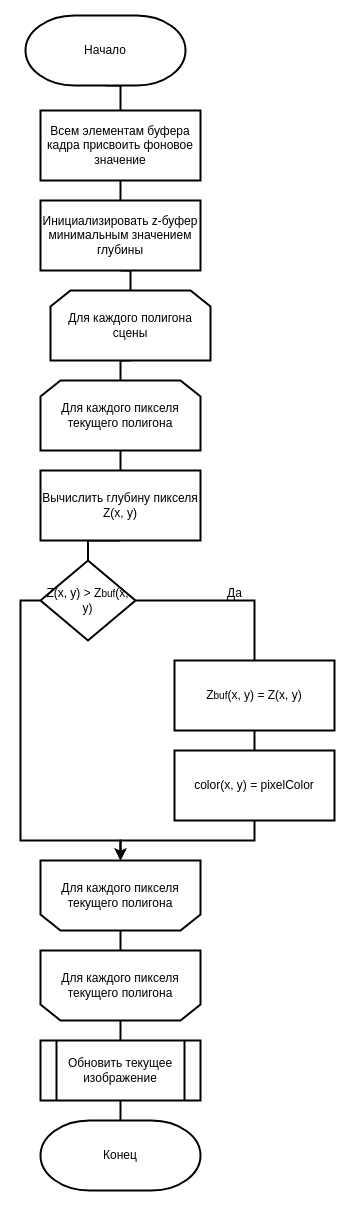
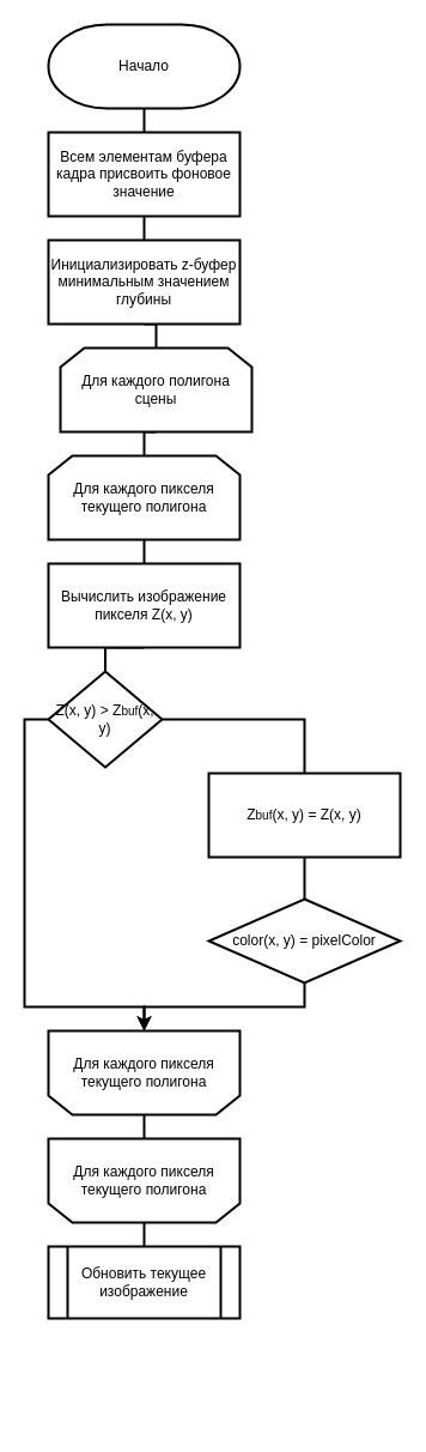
  <mxCell id="0" />
  <mxCell id="1" parent="0" />
  <mxCell id="2" style="edgeStyle=orthogonalEdgeStyle;rounded=0;orthogonalLoop=1;jettySize=auto;html=1;exitX=0.5;exitY=1;exitDx=0;exitDy=0;exitPerimeter=0;entryX=0.5;entryY=0;entryDx=0;entryDy=0;endArrow=none;endFill=0;strokeWidth=2;" edge="1" parent="1" source="3" target="5"><mxGeometry relative="1" as="geometry" /></mxCell>
- <mxCell id="3" value="Начало" style="strokeWidth=2;html=1;shape=mxgraph.flowchart.terminator;whiteSpace=wrap;" vertex="1" parent="1"><mxGeometry x="25" y="15" width="160" height="70" as="geometry" /></mxCell>
+ <mxCell id="3" value="Начало" style="strokeWidth=2;html=1;shape=mxgraph.flowchart.terminator;whiteSpace=wrap;" vertex="1" parent="1"><mxGeometry x="40" y="20" width="160" height="70" as="geometry" /></mxCell>
  <mxCell id="4" style="edgeStyle=orthogonalEdgeStyle;rounded=0;orthogonalLoop=1;jettySize=auto;html=1;exitX=0.5;exitY=1;exitDx=0;exitDy=0;entryX=0.5;entryY=0;entryDx=0;entryDy=0;endArrow=none;endFill=0;strokeWidth=2;" edge="1" parent="1" source="5" target="7"><mxGeometry relative="1" as="geometry" /></mxCell>
  <mxCell id="5" value="Всем элементам буфера кадра присвоить фоновое значение" style="rounded=0;whiteSpace=wrap;html=1;strokeWidth=2;" vertex="1" parent="1"><mxGeometry x="40" y="110" width="160" height="70" as="geometry" /></mxCell>
  <mxCell id="6" style="edgeStyle=orthogonalEdgeStyle;rounded=0;orthogonalLoop=1;jettySize=auto;html=1;exitX=0.5;exitY=1;exitDx=0;exitDy=0;entryX=0.5;entryY=0;entryDx=0;entryDy=0;strokeWidth=2;endArrow=none;endFill=0;" edge="1" parent="1" source="7" target="9"><mxGeometry relative="1" as="geometry" /></mxCell>
  <mxCell id="7" value="Инициализировать z-буфер минимальным значением глубины" style="rounded=0;whiteSpace=wrap;html=1;strokeWidth=2;" vertex="1" parent="1"><mxGeometry x="40" y="200" width="160" height="70" as="geometry" /></mxCell>
  <mxCell id="8" style="edgeStyle=orthogonalEdgeStyle;rounded=0;orthogonalLoop=1;jettySize=auto;html=1;exitX=0.5;exitY=1;exitDx=0;exitDy=0;entryX=0.5;entryY=0;entryDx=0;entryDy=0;endArrow=none;endFill=0;strokeWidth=2;" edge="1" parent="1" source="9" target="12"><mxGeometry relative="1" as="geometry" /></mxCell>
  <mxCell id="9" value="Для каждого полигона сцены" style="shape=loopLimit;whiteSpace=wrap;html=1;strokeWidth=2;" vertex="1" parent="1"><mxGeometry x="50" y="290" width="160" height="70" as="geometry" /></mxCell>
  <mxCell id="10" style="edgeStyle=orthogonalEdgeStyle;rounded=0;orthogonalLoop=1;jettySize=auto;html=1;exitX=0.5;exitY=1;exitDx=0;exitDy=0;entryX=0.5;entryY=0;entryDx=0;entryDy=0;endArrow=none;endFill=0;strokeWidth=2;" edge="1" parent="1" target="15"><mxGeometry relative="1" as="geometry"><mxPoint x="120" y="540" as="sourcePoint" /></mxGeometry></mxCell>
  <mxCell id="11" style="edgeStyle=orthogonalEdgeStyle;rounded=0;orthogonalLoop=1;jettySize=auto;html=1;exitX=0.5;exitY=1;exitDx=0;exitDy=0;entryX=0.5;entryY=0;entryDx=0;entryDy=0;endArrow=none;endFill=0;strokeWidth=2;" edge="1" parent="1" source="12" target="28"><mxGeometry relative="1" as="geometry" /></mxCell>
  <mxCell id="12" value="Для каждого пикселя текущего полигона" style="shape=loopLimit;whiteSpace=wrap;html=1;strokeWidth=2;" vertex="1" parent="1"><mxGeometry x="40" y="380" width="160" height="70" as="geometry" /></mxCell>
  <mxCell id="13" style="edgeStyle=orthogonalEdgeStyle;rounded=0;orthogonalLoop=1;jettySize=auto;html=1;exitX=1;exitY=0.5;exitDx=0;exitDy=0;endArrow=none;endFill=0;strokeWidth=2;" edge="1" parent="1" source="15" target="17"><mxGeometry relative="1" as="geometry" /></mxCell>
  <mxCell id="14" style="edgeStyle=orthogonalEdgeStyle;rounded=0;orthogonalLoop=1;jettySize=auto;html=1;exitX=0;exitY=0.5;exitDx=0;exitDy=0;entryX=0.5;entryY=1;entryDx=0;entryDy=0;strokeWidth=2;" edge="1" parent="1" source="15" target="21"><mxGeometry relative="1" as="geometry"><Array as="points"><mxPoint x="20" y="600" /><mxPoint x="20" y="840" /><mxPoint x="120" y="840" /></Array></mxGeometry></mxCell>
  <mxCell id="15" value="Z(x, y) &amp;gt; Z&lt;font style=&quot;font-size: 10px;&quot;&gt;buf&lt;/font&gt;(x, y)" style="rhombus;whiteSpace=wrap;html=1;strokeWidth=2;" vertex="1" parent="1"><mxGeometry x="40" y="560" width="95" height="80" as="geometry" /></mxCell>
  <mxCell id="16" style="edgeStyle=orthogonalEdgeStyle;rounded=0;orthogonalLoop=1;jettySize=auto;html=1;exitX=0.5;exitY=1;exitDx=0;exitDy=0;entryX=0.5;entryY=0;entryDx=0;entryDy=0;endArrow=none;endFill=0;strokeWidth=2;" edge="1" parent="1" source="17" target="19"><mxGeometry relative="1" as="geometry" /></mxCell>
- <mxCell id="17" value="Z&lt;font style=&quot;border-color: var(--border-color); font-size: 10px;&quot;&gt;buf&lt;/font&gt;(x, y) = Z(x, y)" style="rounded=0;whiteSpace=wrap;html=1;strokeWidth=2;" vertex="1" parent="1"><mxGeometry x="174" y="660" width="160" height="70" as="geometry" /></mxCell>
+ <mxCell id="17" value="Z&lt;font style=&quot;border-color: var(--border-color); font-size: 10px;&quot;&gt;buf&lt;/font&gt;(x, y) = Z(x, y)" style="rounded=0;whiteSpace=wrap;html=1;strokeWidth=2;" vertex="1" parent="1"><mxGeometry x="174" y="645" width="160" height="70" as="geometry" /></mxCell>
  <mxCell id="18" style="edgeStyle=orthogonalEdgeStyle;rounded=0;orthogonalLoop=1;jettySize=auto;html=1;exitX=0.5;exitY=1;exitDx=0;exitDy=0;strokeWidth=2;" edge="1" parent="1" source="19" target="21"><mxGeometry relative="1" as="geometry" /></mxCell>
- <mxCell id="19" value="color(x, y) = pixelColor" style="rounded=0;whiteSpace=wrap;html=1;strokeWidth=2;" vertex="1" parent="1"><mxGeometry x="174" y="750" width="160" height="70" as="geometry" /></mxCell>
+ <mxCell id="19" value="color(x, y) = pixelColor" style="rhombus;whiteSpace=wrap;html=1;strokeWidth=2;" vertex="1" parent="1"><mxGeometry x="174" y="750" width="160" height="70" as="geometry" /></mxCell>
  <mxCell id="20" style="edgeStyle=orthogonalEdgeStyle;rounded=0;orthogonalLoop=1;jettySize=auto;html=1;exitX=0.5;exitY=0;exitDx=0;exitDy=0;entryX=0.5;entryY=1;entryDx=0;entryDy=0;strokeWidth=2;endArrow=none;endFill=0;" edge="1" parent="1" source="21" target="23"><mxGeometry relative="1" as="geometry" /></mxCell>
  <mxCell id="21" value="Для каждого пикселя текущего полигона" style="shape=loopLimit;whiteSpace=wrap;html=1;direction=west;strokeWidth=2;" vertex="1" parent="1"><mxGeometry x="40" y="860" width="160" height="70" as="geometry" /></mxCell>
  <mxCell id="22" style="edgeStyle=orthogonalEdgeStyle;rounded=0;orthogonalLoop=1;jettySize=auto;html=1;exitX=0.5;exitY=0;exitDx=0;exitDy=0;entryX=0.5;entryY=0;entryDx=0;entryDy=0;targetPerimeterSpacing=1;endArrow=none;endFill=0;strokeWidth=2;" edge="1" parent="1" source="23" target="24"><mxGeometry relative="1" as="geometry" /></mxCell>
  <mxCell id="23" value="Для каждого пикселя текущего полигона" style="shape=loopLimit;whiteSpace=wrap;html=1;direction=west;strokeWidth=2;" vertex="1" parent="1"><mxGeometry x="40" y="950" width="160" height="70" as="geometry" /></mxCell>
  <mxCell id="24" value="Обновить текущее изображение" style="shape=process;whiteSpace=wrap;html=1;backgroundOutline=1;strokeWidth=2;" vertex="1" parent="1"><mxGeometry x="40" y="1040" width="160" height="60" as="geometry" /></mxCell>
- <mxCell id="25" value="Конец" style="strokeWidth=2;html=1;shape=mxgraph.flowchart.terminator;whiteSpace=wrap;" vertex="1" parent="1"><mxGeometry x="40" y="1120" width="160" height="70" as="geometry" /></mxCell>
- <mxCell id="26" style="edgeStyle=orthogonalEdgeStyle;rounded=0;orthogonalLoop=1;jettySize=auto;html=1;exitX=0.5;exitY=1;exitDx=0;exitDy=0;entryX=0.5;entryY=0;entryDx=0;entryDy=0;entryPerimeter=0;endArrow=none;endFill=0;strokeWidth=2;" edge="1" parent="1" source="24" target="25"><mxGeometry relative="1" as="geometry" /></mxCell>
- <mxCell id="27" value="Да" style="text;html=1;align=center;verticalAlign=middle;resizable=0;points=[];autosize=1;strokeColor=none;fillColor=none;" vertex="1" parent="1"><mxGeometry x="214" y="578" width="40" height="30" as="geometry" /></mxCell>
- <mxCell id="28" value="Вычислить глубину пикселя Z(x, y)" style="rounded=0;whiteSpace=wrap;html=1;strokeWidth=2;" vertex="1" parent="1"><mxGeometry x="40" y="470" width="160" height="70" as="geometry" /></mxCell>
+ <mxCell id="28" value="Вычислить изображение пикселя Z(x, y)" style="rounded=0;whiteSpace=wrap;html=1;strokeWidth=2;" vertex="1" parent="1"><mxGeometry x="40" y="470" width="160" height="70" as="geometry" /></mxCell>
